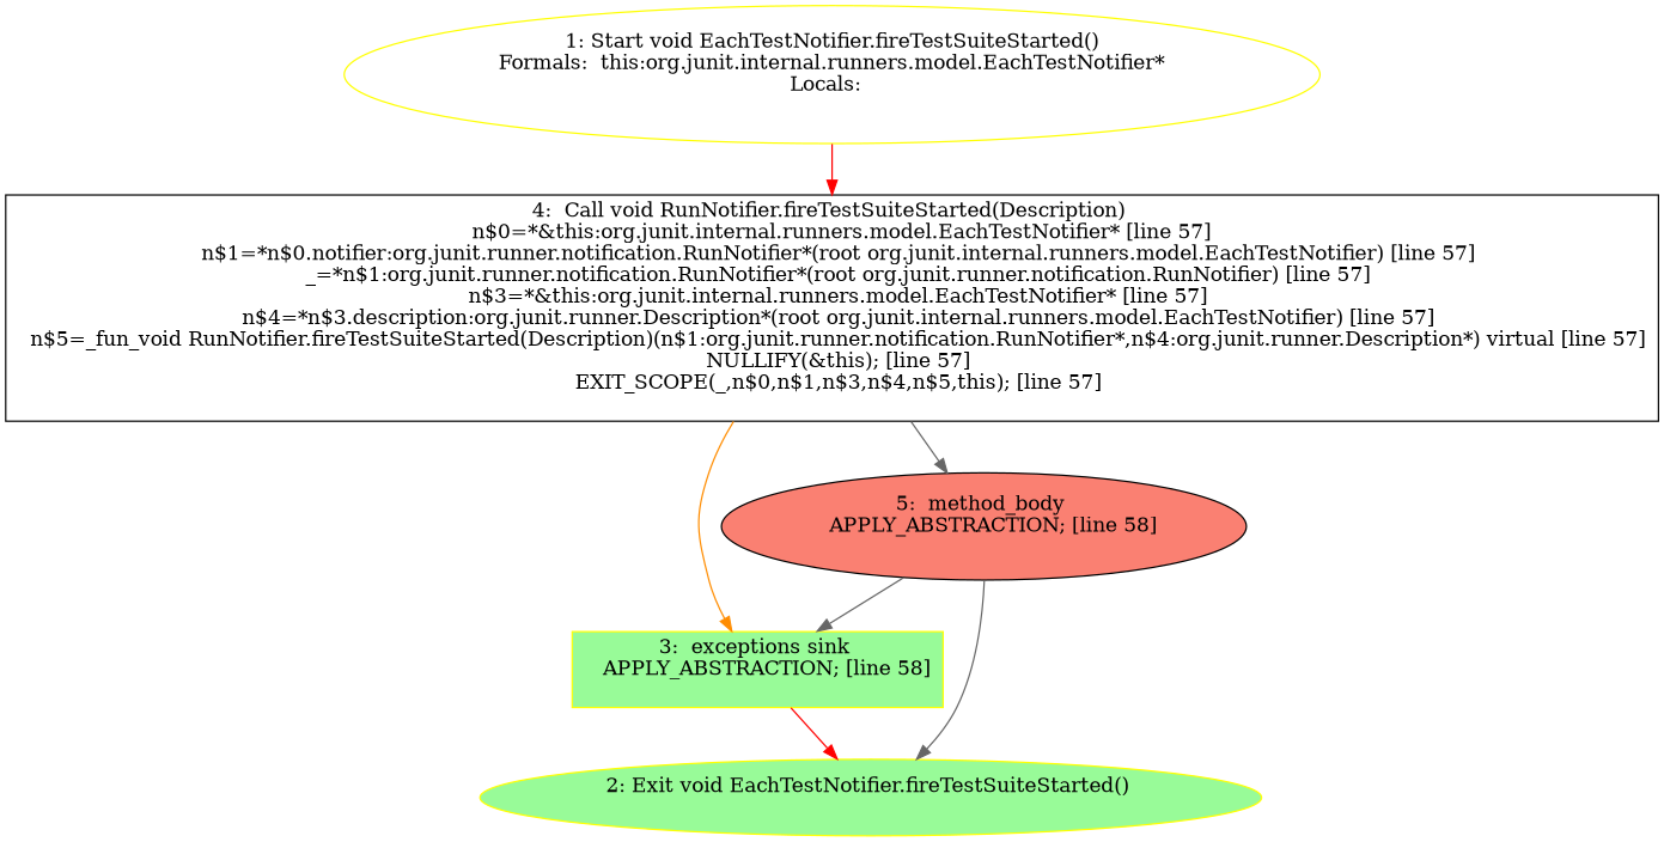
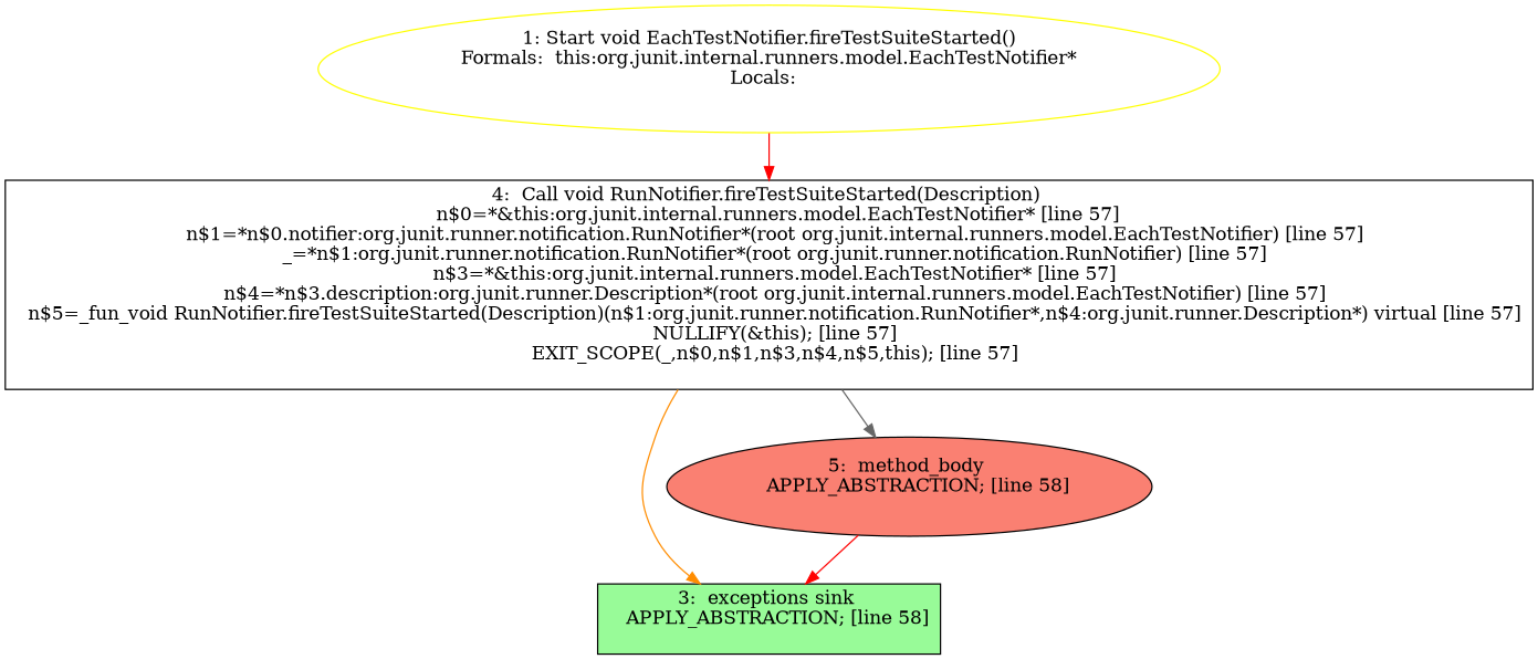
  digraph {
    node [fillcolor=white style=filled]
    edge [color=red]
    n1 [color=yellow label="1: Start void EachTestNotifier.fireTestSuiteStarted()\nFormals:  this:org.junit.internal.runners.model.EachTestNotifier*\nLocals:  \n  "]
    n2 [label="4:  Call void RunNotifier.fireTestSuiteStarted(Description) \n   n$0=*&this:org.junit.internal.runners.model.EachTestNotifier* [line 57]\n  n$1=*n$0.notifier:org.junit.runner.notification.RunNotifier*(root org.junit.internal.runners.model.EachTestNotifier) [line 57]\n  _=*n$1:org.junit.runner.notification.RunNotifier*(root org.junit.runner.notification.RunNotifier) [line 57]\n  n$3=*&this:org.junit.internal.runners.model.EachTestNotifier* [line 57]\n  n$4=*n$3.description:org.junit.runner.Description*(root org.junit.internal.runners.model.EachTestNotifier) [line 57]\n  n$5=_fun_void RunNotifier.fireTestSuiteStarted(Description)(n$1:org.junit.runner.notification.RunNotifier*,n$4:org.junit.runner.Description*) virtual [line 57]\n  NULLIFY(&this); [line 57]\n  EXIT_SCOPE(_,n$0,n$1,n$3,n$4,n$5,this); [line 57]\n " shape=box]
-   n3 [fillcolor=palegreen label="3:  exceptions sink \n   APPLY_ABSTRACTION; [line 58]\n " shape=box color=yellow]
+   n3 [fillcolor=palegreen label="3:  exceptions sink \n   APPLY_ABSTRACTION; [line 58]\n " shape=box]
    n4 [fillcolor=salmon label="5:  method_body \n   APPLY_ABSTRACTION; [line 58]\n " shape=ellipse]
-   n5 [color=yellow fillcolor=palegreen label="2: Exit void EachTestNotifier.fireTestSuiteStarted() \n  "]
    n1 -> n2
    n2 -> n3 [color=darkorange]
    n2 -> n4 [color=gray40]
-   n3 -> n5
-   n4 -> n3 [color=gray40]
-   n4 -> n5 [color=gray40]
+   n4 -> n3
  }
